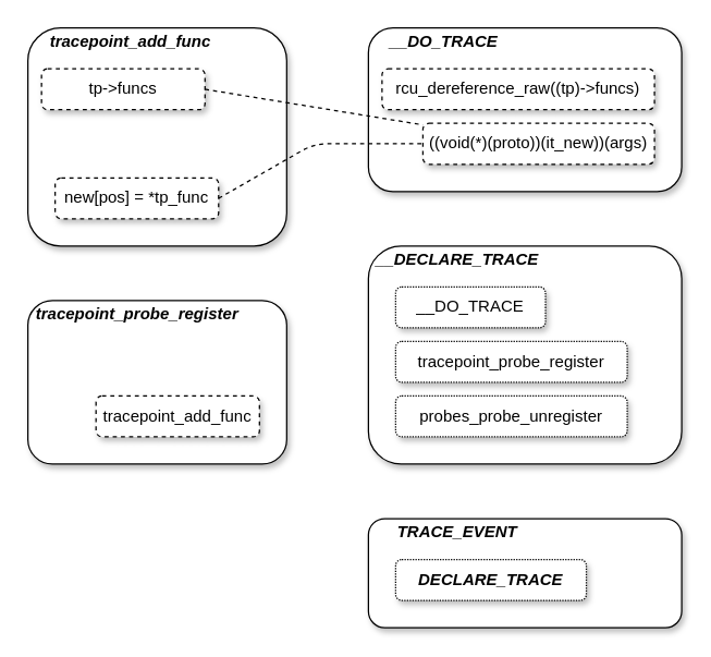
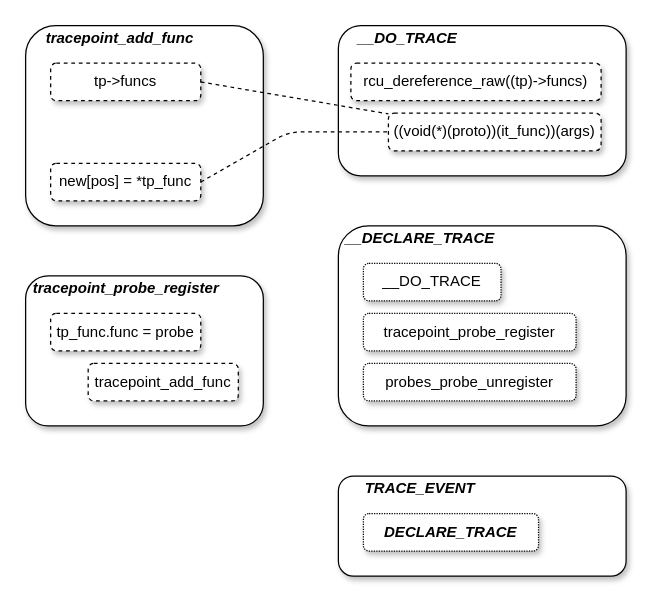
  <mxCell id="0" />
  <mxCell id="1" parent="0" />
  <mxCell id="2" value="" style="rounded=1;whiteSpace=wrap;html=1;shadow=1;" vertex="1" parent="1"><mxGeometry x="20" y="220" width="190" height="120" as="geometry" /></mxCell>
  <mxCell id="3" value="&lt;b&gt;&lt;i&gt;tracepoint_probe_register&lt;/i&gt;&lt;/b&gt;" style="text;html=1;align=center;verticalAlign=middle;resizable=0;points=[];autosize=1;" vertex="1" parent="1"><mxGeometry x="20" y="220" width="160" height="20" as="geometry" /></mxCell>
+ <mxCell id="4" value="tp_func.func = probe" style="rounded=1;whiteSpace=wrap;html=1;shadow=1;dashed=1;" vertex="1" parent="1"><mxGeometry x="40" y="250" width="120" height="30" as="geometry" /></mxCell>
  <mxCell id="5" value="tracepoint_add_func" style="rounded=1;whiteSpace=wrap;html=1;shadow=1;dashed=1;" vertex="1" parent="1"><mxGeometry x="70" y="290" width="120" height="30" as="geometry" /></mxCell>
  <mxCell id="6" value="" style="rounded=1;whiteSpace=wrap;html=1;shadow=1;" vertex="1" parent="1"><mxGeometry x="20" y="20" width="190" height="160" as="geometry" /></mxCell>
  <mxCell id="7" value="&lt;b&gt;&lt;i&gt;tracepoint_add_func&lt;/i&gt;&lt;/b&gt;" style="text;html=1;align=center;verticalAlign=middle;resizable=0;points=[];autosize=1;" vertex="1" parent="1"><mxGeometry x="30" y="20" width="130" height="20" as="geometry" /></mxCell>
- <mxCell id="8" value="tp-&amp;gt;funcs" style="rounded=1;whiteSpace=wrap;html=1;shadow=1;dashed=1;" vertex="1" parent="1"><mxGeometry x="30" y="50" width="120" height="30" as="geometry" /></mxCell>
+ <mxCell id="8" value="tp-&amp;gt;funcs" style="rounded=1;whiteSpace=wrap;html=1;shadow=1;dashed=1;" vertex="1" parent="1"><mxGeometry x="40" y="50" width="120" height="30" as="geometry" /></mxCell>
  <mxCell id="9" value="new[pos] = *tp_func" style="rounded=1;whiteSpace=wrap;html=1;shadow=1;dashed=1;" vertex="1" parent="1"><mxGeometry x="40" y="130" width="120" height="30" as="geometry" /></mxCell>
  <mxCell id="10" value="" style="rounded=1;whiteSpace=wrap;html=1;shadow=1;" vertex="1" parent="1"><mxGeometry x="270" y="20" width="230" height="120" as="geometry" /></mxCell>
  <mxCell id="11" value="&lt;b&gt;&lt;i&gt;__DO_TRACE&lt;/i&gt;&lt;/b&gt;" style="text;html=1;align=center;verticalAlign=middle;resizable=0;points=[];autosize=1;" vertex="1" parent="1"><mxGeometry x="280" y="20" width="90" height="20" as="geometry" /></mxCell>
  <mxCell id="12" value="rcu_dereference_raw((tp)-&amp;gt;funcs)" style="rounded=1;whiteSpace=wrap;html=1;shadow=1;dashed=1;" vertex="1" parent="1"><mxGeometry x="280" y="50" width="200" height="30" as="geometry" /></mxCell>
- <mxCell id="13" value="((void(*)(proto))(it_new))(args)" style="rounded=1;whiteSpace=wrap;html=1;shadow=1;dashed=1;" vertex="1" parent="1"><mxGeometry x="310" y="90" width="170" height="30" as="geometry" /></mxCell>
+ <mxCell id="13" value="((void(*)(proto))(it_func))(args)" style="rounded=1;whiteSpace=wrap;html=1;shadow=1;dashed=1;" vertex="1" parent="1"><mxGeometry x="310" y="90" width="170" height="30" as="geometry" /></mxCell>
  <mxCell id="14" value="" style="rounded=1;whiteSpace=wrap;html=1;shadow=1;" vertex="1" parent="1"><mxGeometry x="270" y="180" width="230" height="160" as="geometry" /></mxCell>
  <mxCell id="15" value="&lt;b&gt;&lt;i&gt;__DECLARE_TRACE&lt;/i&gt;&lt;/b&gt;" style="text;html=1;align=center;verticalAlign=middle;resizable=0;points=[];autosize=1;" vertex="1" parent="1"><mxGeometry x="270" y="180" width="130" height="20" as="geometry" /></mxCell>
  <mxCell id="16" value="__DO_TRACE" style="rounded=1;whiteSpace=wrap;html=1;shadow=1;dashed=1;dashPattern=1 1;" vertex="1" parent="1"><mxGeometry x="290" y="210" width="110" height="30" as="geometry" /></mxCell>
  <mxCell id="17" value="tracepoint_probe_register" style="rounded=1;whiteSpace=wrap;html=1;shadow=1;dashed=1;dashPattern=1 1;" vertex="1" parent="1"><mxGeometry x="290" y="250" width="170" height="30" as="geometry" /></mxCell>
  <mxCell id="18" value="probes_probe_unregister" style="rounded=1;whiteSpace=wrap;html=1;shadow=1;dashed=1;dashPattern=1 1;" vertex="1" parent="1"><mxGeometry x="290" y="290" width="170" height="30" as="geometry" /></mxCell>
  <mxCell id="19" value="" style="endArrow=none;dashed=1;html=1;exitX=1;exitY=0.5;exitDx=0;exitDy=0;" edge="1" parent="1" source="8" target="13"><mxGeometry width="50" height="50" relative="1" as="geometry"><mxPoint x="180" y="220" as="sourcePoint" /><mxPoint x="230" y="170" as="targetPoint" /></mxGeometry></mxCell>
  <mxCell id="20" value="" style="endArrow=none;dashed=1;html=1;exitX=1;exitY=0.5;exitDx=0;exitDy=0;entryX=0;entryY=0.5;entryDx=0;entryDy=0;" edge="1" parent="1" source="9" target="13"><mxGeometry width="50" height="50" relative="1" as="geometry"><mxPoint x="180" y="220" as="sourcePoint" /><mxPoint x="230" y="170" as="targetPoint" /><Array as="points"><mxPoint x="230" y="105" /></Array></mxGeometry></mxCell>
  <mxCell id="21" value="" style="rounded=1;whiteSpace=wrap;html=1;shadow=1;" vertex="1" parent="1"><mxGeometry x="270" y="380" width="230" height="80" as="geometry" /></mxCell>
  <mxCell id="22" value="&lt;b&gt;&lt;i&gt;TRACE_EVENT&lt;/i&gt;&lt;/b&gt;" style="text;html=1;align=center;verticalAlign=middle;resizable=0;points=[];autosize=1;" vertex="1" parent="1"><mxGeometry x="285" y="380" width="100" height="20" as="geometry" /></mxCell>
  <mxCell id="23" value="&lt;b&gt;&lt;i&gt;DECLARE_TRACE&lt;/i&gt;&lt;/b&gt;" style="rounded=1;whiteSpace=wrap;html=1;shadow=1;dashed=1;dashPattern=1 1;" vertex="1" parent="1"><mxGeometry x="290" y="410" width="140" height="30" as="geometry" /></mxCell>
